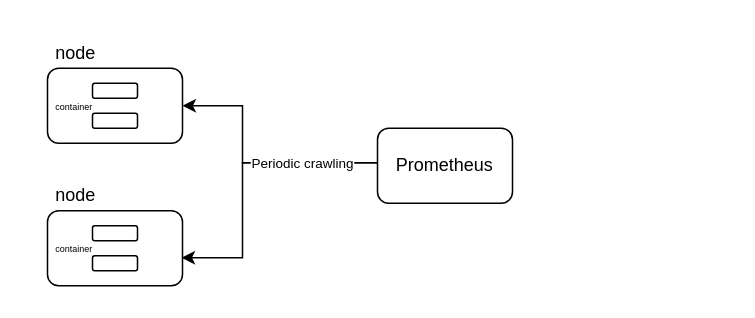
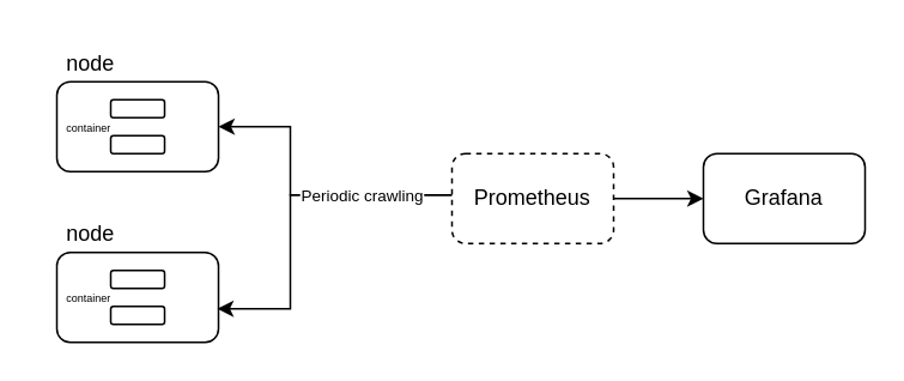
  <mxCell id="0" />
  <mxCell id="1" parent="0" />
  <mxCell id="2" value="" style="rounded=1;whiteSpace=wrap;html=1;" vertex="1" parent="1"><mxGeometry x="31" y="45" width="90" height="50" as="geometry" /></mxCell>
  <mxCell id="3" value="" style="rounded=1;whiteSpace=wrap;html=1;" vertex="1" parent="1"><mxGeometry x="61" y="55" width="30" height="10" as="geometry" /></mxCell>
  <mxCell id="4" value="" style="rounded=1;whiteSpace=wrap;html=1;" vertex="1" parent="1"><mxGeometry x="61" y="75" width="30" height="10" as="geometry" /></mxCell>
  <mxCell id="5" value="&lt;font style=&quot;font-size: 6px;&quot;&gt;container&lt;/font&gt;" style="text;strokeColor=none;align=center;fillColor=none;html=1;verticalAlign=middle;whiteSpace=wrap;rounded=0;" vertex="1" parent="1"><mxGeometry x="48" y="68" as="geometry" /></mxCell>
  <mxCell id="6" value="node" style="text;strokeColor=none;align=center;fillColor=none;html=1;verticalAlign=middle;whiteSpace=wrap;rounded=0;" vertex="1" parent="1"><mxGeometry x="20" y="20" width="60" height="30" as="geometry" /></mxCell>
  <mxCell id="7" value="" style="rounded=1;whiteSpace=wrap;html=1;" vertex="1" parent="1"><mxGeometry x="31" y="140" width="90" height="50" as="geometry" /></mxCell>
  <mxCell id="8" value="" style="rounded=1;whiteSpace=wrap;html=1;" vertex="1" parent="1"><mxGeometry x="61" y="150" width="30" height="10" as="geometry" /></mxCell>
  <mxCell id="9" value="" style="rounded=1;whiteSpace=wrap;html=1;" vertex="1" parent="1"><mxGeometry x="61" y="170" width="30" height="10" as="geometry" /></mxCell>
  <mxCell id="10" value="&lt;font style=&quot;font-size: 6px;&quot;&gt;container&lt;/font&gt;" style="text;strokeColor=none;align=center;fillColor=none;html=1;verticalAlign=middle;whiteSpace=wrap;rounded=0;" vertex="1" parent="1"><mxGeometry x="48" y="163" as="geometry" /></mxCell>
  <mxCell id="11" value="node" style="text;strokeColor=none;align=center;fillColor=none;html=1;verticalAlign=middle;whiteSpace=wrap;rounded=0;" vertex="1" parent="1"><mxGeometry x="20" y="115" width="60" height="30" as="geometry" /></mxCell>
  <mxCell id="12" style="edgeStyle=orthogonalEdgeStyle;rounded=0;orthogonalLoop=1;jettySize=auto;html=1;entryX=1;entryY=0.5;entryDx=0;entryDy=0;" edge="1" parent="1" source="14" target="2"><mxGeometry relative="1" as="geometry"><Array as="points"><mxPoint x="161" y="108" /><mxPoint x="161" y="70" /></Array></mxGeometry></mxCell>
- <mxCell id="14" value="Prometheus" style="rounded=1;whiteSpace=wrap;html=1;" vertex="1" parent="1"><mxGeometry x="251" y="85" width="90" height="50" as="geometry" /></mxCell>
+ <mxCell id="13" style="edgeStyle=orthogonalEdgeStyle;rounded=0;orthogonalLoop=1;jettySize=auto;html=1;entryX=0;entryY=0.5;entryDx=0;entryDy=0;" edge="1" parent="1" source="14" target="17"><mxGeometry relative="1" as="geometry" /></mxCell>
+ <mxCell id="14" value="Prometheus" style="rounded=1;whiteSpace=wrap;html=1;dashed=1;" vertex="1" parent="1"><mxGeometry x="251" y="85" width="90" height="50" as="geometry" /></mxCell>
  <mxCell id="15" style="edgeStyle=orthogonalEdgeStyle;rounded=0;orthogonalLoop=1;jettySize=auto;html=1;entryX=0.993;entryY=0.626;entryDx=0;entryDy=0;entryPerimeter=0;" edge="1" parent="1" source="14" target="7"><mxGeometry relative="1" as="geometry"><Array as="points"><mxPoint x="161" y="108" /><mxPoint x="161" y="171" /></Array></mxGeometry></mxCell>
  <mxCell id="16" value="&lt;font style=&quot;font-size: 9px;&quot;&gt;Periodic crawling&lt;/font&gt;" style="edgeLabel;html=1;align=center;verticalAlign=middle;resizable=0;points=[];" vertex="1" connectable="0" parent="15"><mxGeometry x="-0.475" y="-1" relative="1" as="geometry"><mxPoint as="offset" /></mxGeometry></mxCell>
+ <mxCell id="17" value="Grafana" style="rounded=1;whiteSpace=wrap;html=1;" vertex="1" parent="1"><mxGeometry x="391" y="85" width="90" height="50" as="geometry" /></mxCell>
